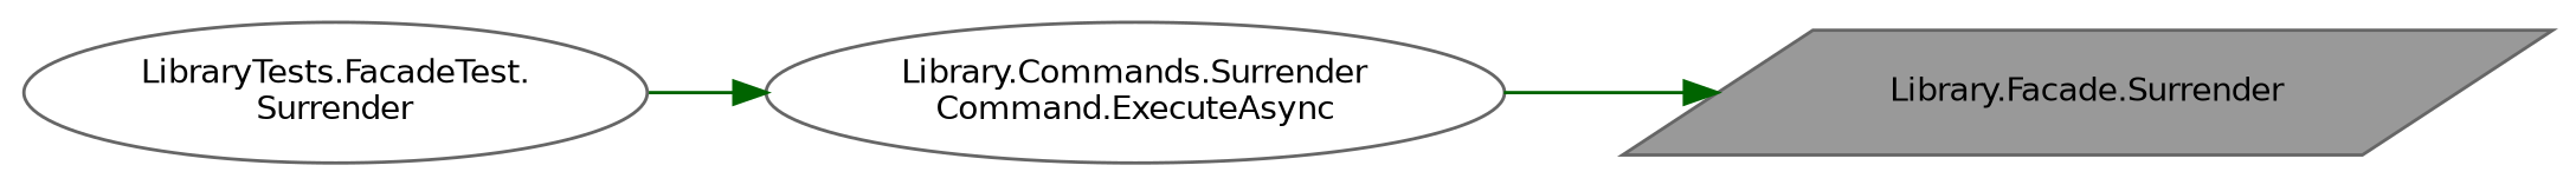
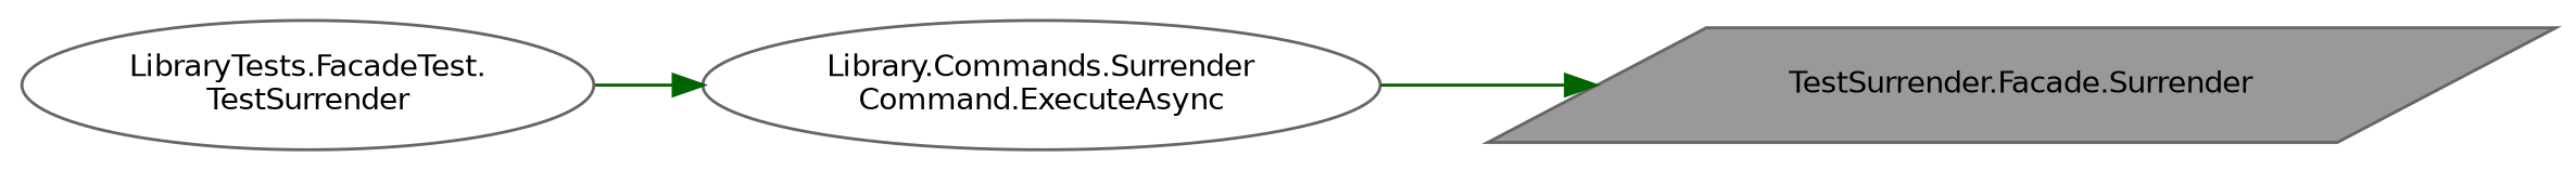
  digraph {
    rankdir=RL
    node [color=grey40 fillcolor=white fontname=Helvetica fontsize=10 shape=ellipse style=filled]
    edge [color=darkgreen dir=back fontname=Helvetica fontsize=10 labelfontname=Helvetica labelfontsize=10 style=solid]
-   n1 [color=gray40 fillcolor=grey60 fontcolor=black height=0.2 label="Library.Facade.Surrender" shape=parallelogram width=0.4]
+   n1 [color=gray40 fillcolor=grey60 fontcolor=black height=0.2 label="TestSurrender.Facade.Surrender" shape=parallelogram width=0.4]
    n2 [height=0.2 label="Library.Commands.Surrender\lCommand.ExecuteAsync" width=0.4]
-   n3 [height=0.2 label="LibraryTests.FacadeTest.\lSurrender" width=0.4]
+   n3 [height=0.2 label="LibraryTests.FacadeTest.\lTestSurrender" width=0.4]
    n1 -> n2
    n2 -> n3
  }
